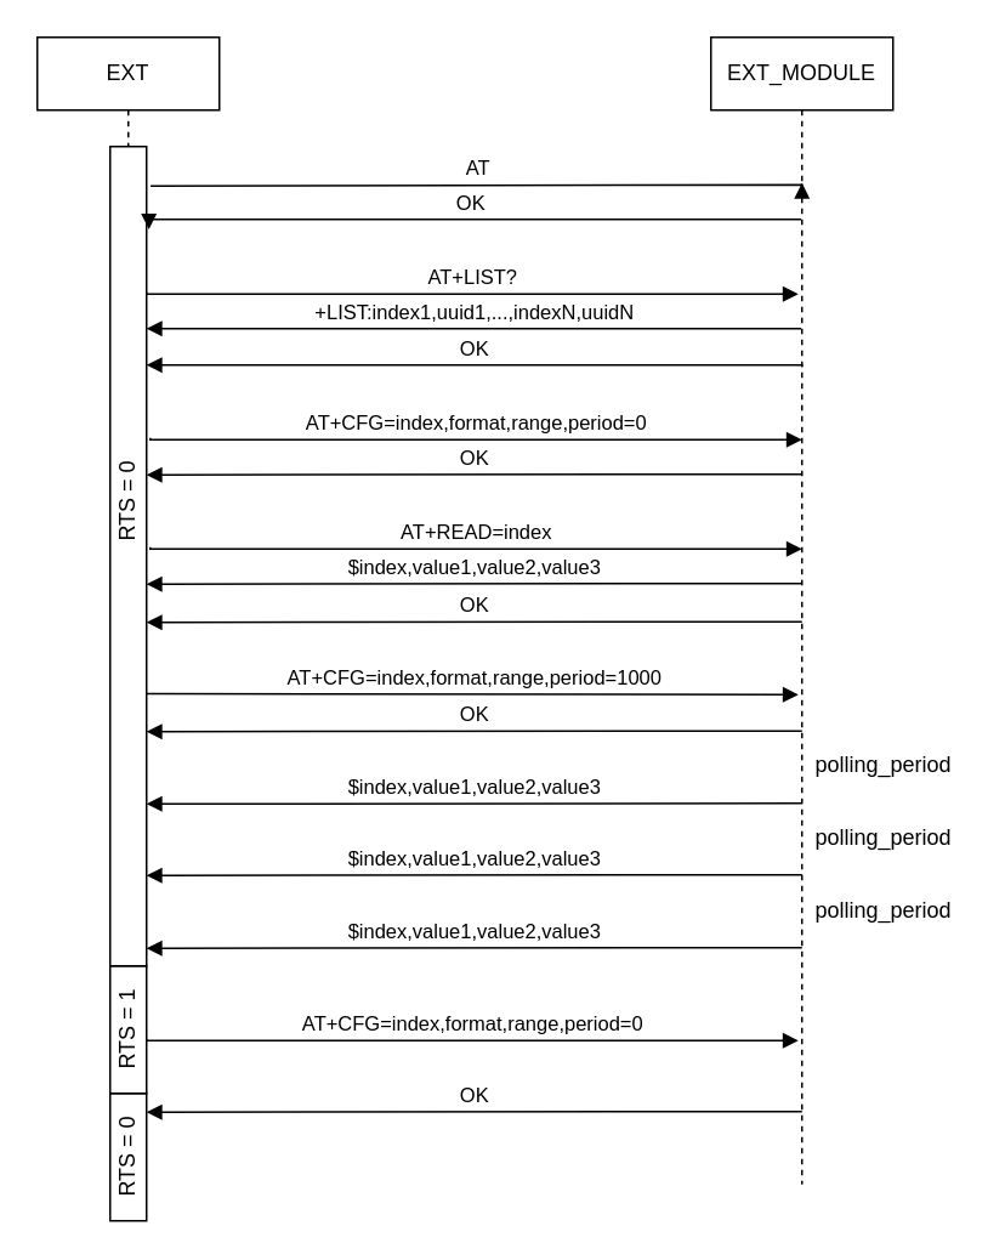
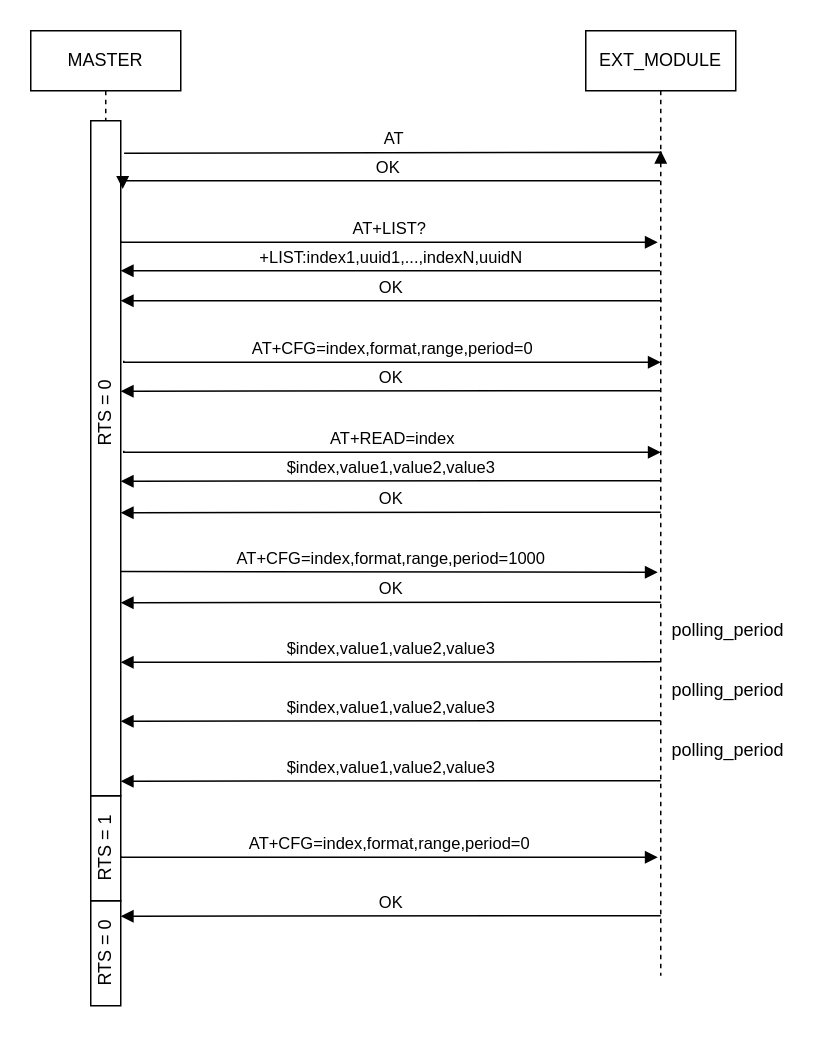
  <mxCell id="0" />
  <mxCell id="1" parent="0" />
  <mxCell id="2" value="" style="rounded=0;whiteSpace=wrap;html=1;" parent="1" vertex="1"><mxGeometry x="60" y="600" width="20" height="70" as="geometry" /></mxCell>
  <mxCell id="3" value="" style="rounded=0;whiteSpace=wrap;html=1;" parent="1" vertex="1"><mxGeometry x="60" y="530" width="20" height="70" as="geometry" /></mxCell>
  <mxCell id="4" value="" style="rounded=0;whiteSpace=wrap;html=1;" parent="1" vertex="1"><mxGeometry x="60" y="80" width="20" height="450" as="geometry" /></mxCell>
- <mxCell id="5" value="EXT" style="shape=umlLifeline;perimeter=lifelinePerimeter;whiteSpace=wrap;html=1;container=0;dropTarget=0;collapsible=0;recursiveResize=0;outlineConnect=0;portConstraint=eastwest;newEdgeStyle={&quot;edgeStyle&quot;:&quot;elbowEdgeStyle&quot;,&quot;elbow&quot;:&quot;vertical&quot;,&quot;curved&quot;:0,&quot;rounded&quot;:0};" parent="1" vertex="1"><mxGeometry x="20" y="20" width="100" height="60" as="geometry" /></mxCell>
+ <mxCell id="5" value="MASTER" style="shape=umlLifeline;perimeter=lifelinePerimeter;whiteSpace=wrap;html=1;container=0;dropTarget=0;collapsible=0;recursiveResize=0;outlineConnect=0;portConstraint=eastwest;newEdgeStyle={&quot;edgeStyle&quot;:&quot;elbowEdgeStyle&quot;,&quot;elbow&quot;:&quot;vertical&quot;,&quot;curved&quot;:0,&quot;rounded&quot;:0};" parent="1" vertex="1"><mxGeometry x="20" y="20" width="100" height="60" as="geometry" /></mxCell>
  <mxCell id="6" value="EXT_MODULE" style="shape=umlLifeline;perimeter=lifelinePerimeter;whiteSpace=wrap;html=1;container=0;dropTarget=0;collapsible=0;recursiveResize=0;outlineConnect=0;portConstraint=eastwest;newEdgeStyle={&quot;edgeStyle&quot;:&quot;elbowEdgeStyle&quot;,&quot;elbow&quot;:&quot;vertical&quot;,&quot;curved&quot;:0,&quot;rounded&quot;:0};" parent="1" vertex="1"><mxGeometry x="390" y="20" width="100" height="630" as="geometry" /></mxCell>
  <mxCell id="7" value="AT" style="html=1;verticalAlign=bottom;endArrow=block;edgeStyle=elbowEdgeStyle;elbow=vertical;curved=0;rounded=0;exitX=1.112;exitY=0.048;exitDx=0;exitDy=0;exitPerimeter=0;" parent="1" source="4" edge="1"><mxGeometry x="0.001" relative="1" as="geometry"><mxPoint x="85" y="100" as="sourcePoint" /><Array as="points" /><mxPoint x="440" y="100" as="targetPoint" /><mxPoint as="offset" /></mxGeometry></mxCell>
  <mxCell id="8" value="OK" style="html=1;verticalAlign=bottom;endArrow=block;edgeStyle=elbowEdgeStyle;elbow=vertical;curved=0;rounded=0;entryX=1.064;entryY=0.101;entryDx=0;entryDy=0;entryPerimeter=0;" parent="1" source="6" target="4" edge="1"><mxGeometry relative="1" as="geometry"><mxPoint x="435" y="120" as="sourcePoint" /><Array as="points"><mxPoint x="370" y="120" /><mxPoint x="295" y="140" /></Array><mxPoint x="205" y="140" as="targetPoint" /></mxGeometry></mxCell>
  <mxCell id="9" value="AT+LIST?" style="html=1;verticalAlign=bottom;endArrow=block;edgeStyle=elbowEdgeStyle;elbow=vertical;curved=0;rounded=0;exitX=0.523;exitY=0.264;exitDx=0;exitDy=0;exitPerimeter=0;" parent="1" edge="1"><mxGeometry x="0.001" relative="1" as="geometry"><mxPoint x="80" y="160" as="sourcePoint" /><Array as="points" /><mxPoint x="438" y="161" as="targetPoint" /><mxPoint as="offset" /></mxGeometry></mxCell>
  <mxCell id="10" value="+LIST:index1,uuid1,...,indexN,uuidN" style="html=1;verticalAlign=bottom;endArrow=block;edgeStyle=elbowEdgeStyle;elbow=vertical;curved=0;rounded=0;" parent="1" edge="1"><mxGeometry relative="1" as="geometry"><mxPoint x="439.5" y="180" as="sourcePoint" /><Array as="points"><mxPoint x="370" y="180" /><mxPoint x="295" y="200" /></Array><mxPoint x="80" y="180" as="targetPoint" /></mxGeometry></mxCell>
  <mxCell id="11" value="AT+CFG=index,format,range,period=0" style="html=1;verticalAlign=bottom;endArrow=block;edgeStyle=elbowEdgeStyle;elbow=vertical;curved=0;rounded=0;exitX=0.523;exitY=0.264;exitDx=0;exitDy=0;exitPerimeter=0;" parent="1" edge="1"><mxGeometry x="0.001" relative="1" as="geometry"><mxPoint x="82" y="240" as="sourcePoint" /><Array as="points" /><mxPoint x="440" y="241" as="targetPoint" /><mxPoint as="offset" /></mxGeometry></mxCell>
  <mxCell id="12" value="OK" style="html=1;verticalAlign=bottom;endArrow=block;edgeStyle=elbowEdgeStyle;elbow=vertical;curved=0;rounded=0;" parent="1" edge="1"><mxGeometry x="-0.001" relative="1" as="geometry"><mxPoint x="440" y="260" as="sourcePoint" /><Array as="points"><mxPoint x="370" y="260.29" /><mxPoint x="295" y="280.29" /></Array><mxPoint x="80" y="260.29" as="targetPoint" /><mxPoint as="offset" /></mxGeometry></mxCell>
  <mxCell id="13" value="AT+READ=index" style="html=1;verticalAlign=bottom;endArrow=block;edgeStyle=elbowEdgeStyle;elbow=vertical;curved=0;rounded=0;exitX=0.523;exitY=0.264;exitDx=0;exitDy=0;exitPerimeter=0;" parent="1" edge="1"><mxGeometry x="0.001" relative="1" as="geometry"><mxPoint x="82" y="300" as="sourcePoint" /><Array as="points" /><mxPoint x="440" y="301" as="targetPoint" /><mxPoint as="offset" /></mxGeometry></mxCell>
  <mxCell id="14" value="$index,value1,value2,value3" style="html=1;verticalAlign=bottom;endArrow=block;edgeStyle=elbowEdgeStyle;elbow=vertical;curved=0;rounded=0;" parent="1" edge="1"><mxGeometry x="-0.001" relative="1" as="geometry"><mxPoint x="440" y="320" as="sourcePoint" /><Array as="points"><mxPoint x="370" y="320.29" /><mxPoint x="295" y="340.29" /></Array><mxPoint x="80" y="320.29" as="targetPoint" /><mxPoint as="offset" /></mxGeometry></mxCell>
  <mxCell id="15" value="polling_period" style="text;html=1;strokeColor=none;fillColor=none;align=center;verticalAlign=middle;whiteSpace=wrap;rounded=0;" parent="1" vertex="1"><mxGeometry x="440" y="490" width="90" height="20" as="geometry" /></mxCell>
  <mxCell id="16" value="polling_period" style="text;html=1;strokeColor=none;fillColor=none;align=center;verticalAlign=middle;whiteSpace=wrap;rounded=0;" parent="1" vertex="1"><mxGeometry x="440" y="410" width="90" height="20" as="geometry" /></mxCell>
  <mxCell id="17" value="polling_period" style="text;html=1;strokeColor=none;fillColor=none;align=center;verticalAlign=middle;whiteSpace=wrap;rounded=0;" parent="1" vertex="1"><mxGeometry x="440" y="450" width="90" height="20" as="geometry" /></mxCell>
  <mxCell id="18" value="RTS = 0" style="text;html=1;strokeColor=none;fillColor=none;align=center;verticalAlign=middle;whiteSpace=wrap;rounded=0;rotation=-90;" parent="1" vertex="1"><mxGeometry x="40" y="260" width="60" height="30" as="geometry" /></mxCell>
  <mxCell id="19" value="RTS = 1" style="text;html=1;strokeColor=none;fillColor=none;align=center;verticalAlign=middle;whiteSpace=wrap;rounded=0;rotation=-90;" parent="1" vertex="1"><mxGeometry x="40" y="550" width="60" height="30" as="geometry" /></mxCell>
  <mxCell id="20" value="RTS = 0" style="text;html=1;strokeColor=none;fillColor=none;align=center;verticalAlign=middle;whiteSpace=wrap;rounded=0;rotation=-90;" parent="1" vertex="1"><mxGeometry x="40" y="620" width="60" height="30" as="geometry" /></mxCell>
  <mxCell id="21" value="OK" style="html=1;verticalAlign=bottom;endArrow=block;edgeStyle=elbowEdgeStyle;elbow=vertical;curved=0;rounded=0;" edge="1" parent="1"><mxGeometry relative="1" as="geometry"><mxPoint x="440" y="201" as="sourcePoint" /><Array as="points"><mxPoint x="180" y="200" /><mxPoint x="100" y="205" /><mxPoint x="110" y="201" /><mxPoint x="295" y="221" /></Array><mxPoint x="80" y="200" as="targetPoint" /></mxGeometry></mxCell>
  <mxCell id="22" value="OK" style="html=1;verticalAlign=bottom;endArrow=block;edgeStyle=elbowEdgeStyle;elbow=vertical;curved=0;rounded=0;" edge="1" parent="1"><mxGeometry x="-0.001" relative="1" as="geometry"><mxPoint x="440" y="341" as="sourcePoint" /><Array as="points"><mxPoint x="370" y="341.29" /><mxPoint x="295" y="361.29" /></Array><mxPoint x="80" y="341.29" as="targetPoint" /><mxPoint as="offset" /></mxGeometry></mxCell>
  <mxCell id="23" value="AT+CFG=index,format,range,period=1000" style="html=1;verticalAlign=bottom;endArrow=block;edgeStyle=elbowEdgeStyle;elbow=vertical;curved=0;rounded=0;exitX=0.523;exitY=0.264;exitDx=0;exitDy=0;exitPerimeter=0;" edge="1" parent="1"><mxGeometry x="0.001" relative="1" as="geometry"><mxPoint x="80" y="380.5" as="sourcePoint" /><Array as="points" /><mxPoint x="438" y="381.5" as="targetPoint" /><mxPoint as="offset" /></mxGeometry></mxCell>
  <mxCell id="24" value="OK" style="html=1;verticalAlign=bottom;endArrow=block;edgeStyle=elbowEdgeStyle;elbow=vertical;curved=0;rounded=0;" edge="1" parent="1"><mxGeometry x="-0.001" relative="1" as="geometry"><mxPoint x="440" y="401" as="sourcePoint" /><Array as="points"><mxPoint x="370" y="401.29" /><mxPoint x="295" y="421.29" /></Array><mxPoint x="80" y="401.29" as="targetPoint" /><mxPoint as="offset" /></mxGeometry></mxCell>
  <mxCell id="25" value="$index,value1,value2,value3" style="html=1;verticalAlign=bottom;endArrow=block;edgeStyle=elbowEdgeStyle;elbow=vertical;curved=0;rounded=0;" edge="1" parent="1"><mxGeometry x="-0.001" relative="1" as="geometry"><mxPoint x="440" y="440.71" as="sourcePoint" /><Array as="points"><mxPoint x="370" y="441" /><mxPoint x="295" y="461" /></Array><mxPoint x="80" y="441" as="targetPoint" /><mxPoint as="offset" /></mxGeometry></mxCell>
  <mxCell id="26" value="$index,value1,value2,value3" style="html=1;verticalAlign=bottom;endArrow=block;edgeStyle=elbowEdgeStyle;elbow=vertical;curved=0;rounded=0;" edge="1" parent="1"><mxGeometry x="-0.001" relative="1" as="geometry"><mxPoint x="440" y="480" as="sourcePoint" /><Array as="points"><mxPoint x="370" y="480.29" /><mxPoint x="295" y="500.29" /></Array><mxPoint x="80" y="480.29" as="targetPoint" /><mxPoint as="offset" /></mxGeometry></mxCell>
  <mxCell id="27" value="$index,value1,value2,value3" style="html=1;verticalAlign=bottom;endArrow=block;edgeStyle=elbowEdgeStyle;elbow=vertical;curved=0;rounded=0;" edge="1" parent="1"><mxGeometry x="-0.001" relative="1" as="geometry"><mxPoint x="440" y="520" as="sourcePoint" /><Array as="points"><mxPoint x="370" y="520.29" /><mxPoint x="295" y="540.29" /></Array><mxPoint x="80" y="520.29" as="targetPoint" /><mxPoint as="offset" /></mxGeometry></mxCell>
  <mxCell id="28" value="AT+CFG=index,format,range,period=0" style="html=1;verticalAlign=bottom;endArrow=block;edgeStyle=elbowEdgeStyle;elbow=vertical;curved=0;rounded=0;exitX=0.523;exitY=0.264;exitDx=0;exitDy=0;exitPerimeter=0;" edge="1" parent="1"><mxGeometry x="0.001" relative="1" as="geometry"><mxPoint x="80" y="570" as="sourcePoint" /><Array as="points" /><mxPoint x="438" y="571" as="targetPoint" /><mxPoint as="offset" /></mxGeometry></mxCell>
  <mxCell id="29" value="OK" style="html=1;verticalAlign=bottom;endArrow=block;edgeStyle=elbowEdgeStyle;elbow=vertical;curved=0;rounded=0;" edge="1" parent="1"><mxGeometry x="-0.001" relative="1" as="geometry"><mxPoint x="440" y="610" as="sourcePoint" /><Array as="points"><mxPoint x="370" y="610.29" /><mxPoint x="295" y="630.29" /></Array><mxPoint x="80" y="610.29" as="targetPoint" /><mxPoint as="offset" /></mxGeometry></mxCell>
